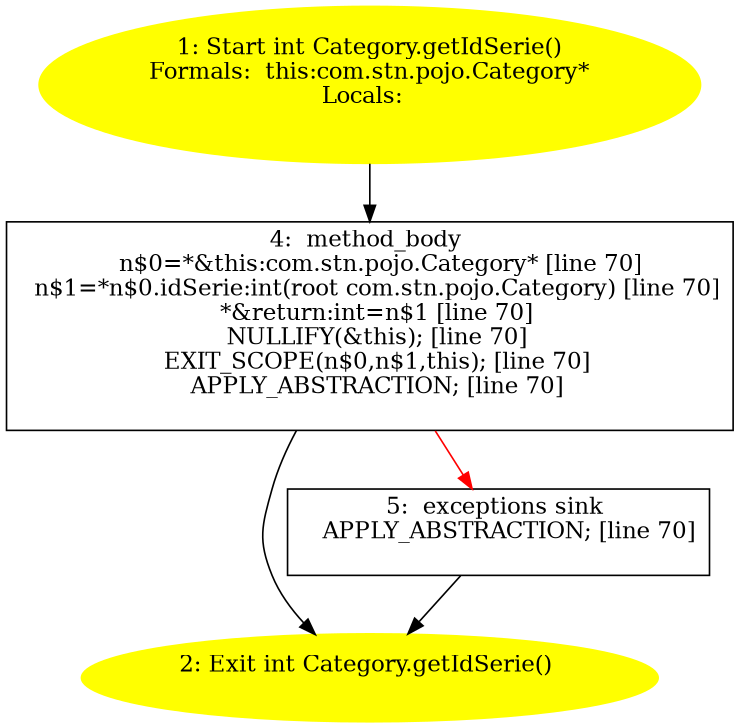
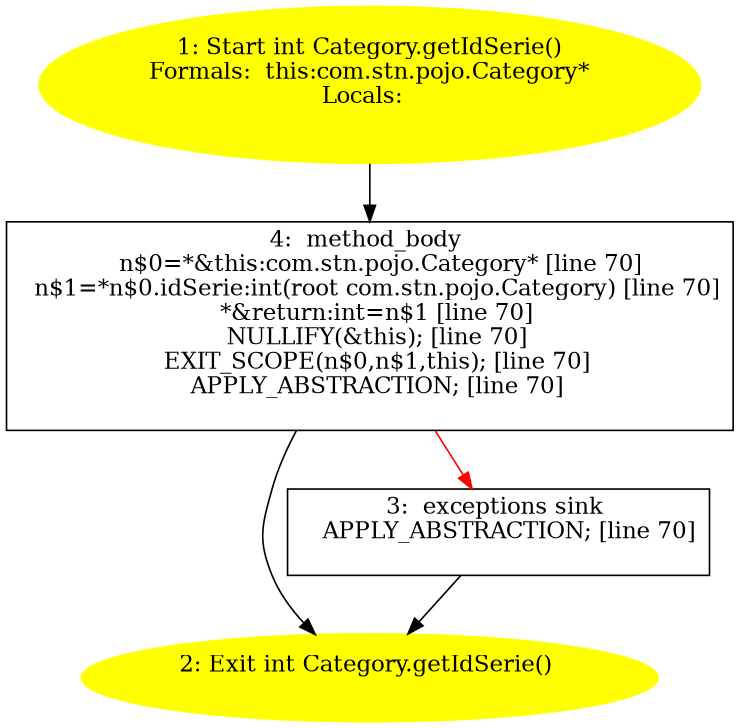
  digraph {
    n1 [color=yellow label="1: Start int Category.getIdSerie()\nFormals:  this:com.stn.pojo.Category*\nLocals:  \n  " style=filled]
    n2 [label="4:  method_body \n   n$0=*&this:com.stn.pojo.Category* [line 70]\n  n$1=*n$0.idSerie:int(root com.stn.pojo.Category) [line 70]\n  *&return:int=n$1 [line 70]\n  NULLIFY(&this); [line 70]\n  EXIT_SCOPE(n$0,n$1,this); [line 70]\n  APPLY_ABSTRACTION; [line 70]\n " shape=box]
    n3 [color=yellow label="2: Exit int Category.getIdSerie() \n  " style=filled]
-   n4 [label="5:  exceptions sink \n   APPLY_ABSTRACTION; [line 70]\n " shape=box]
+   n4 [label="3:  exceptions sink \n   APPLY_ABSTRACTION; [line 70]\n " shape=box]
    n1 -> n2
    n2 -> n3
    n2 -> n4 [color=red]
    n4 -> n3
  }
